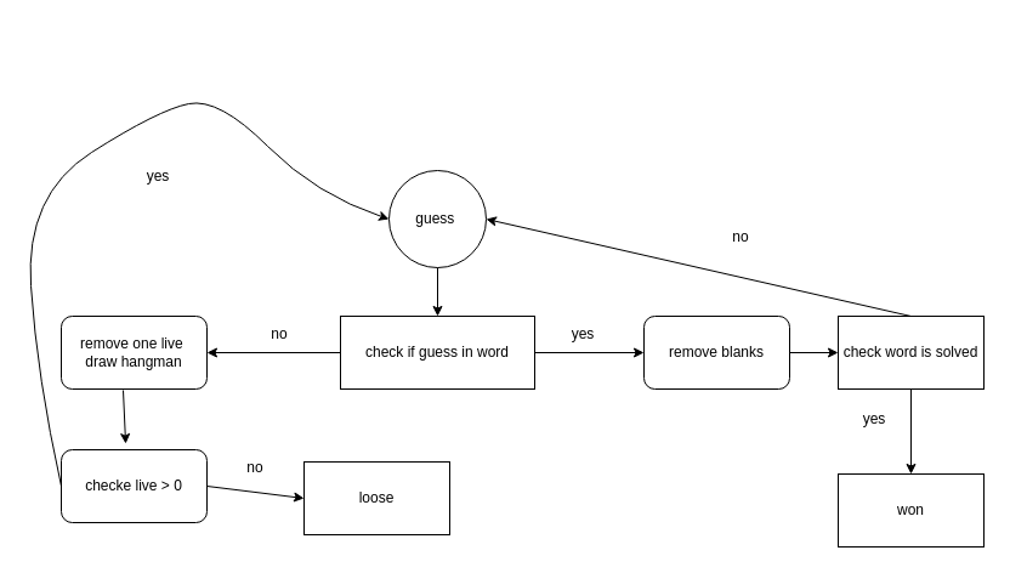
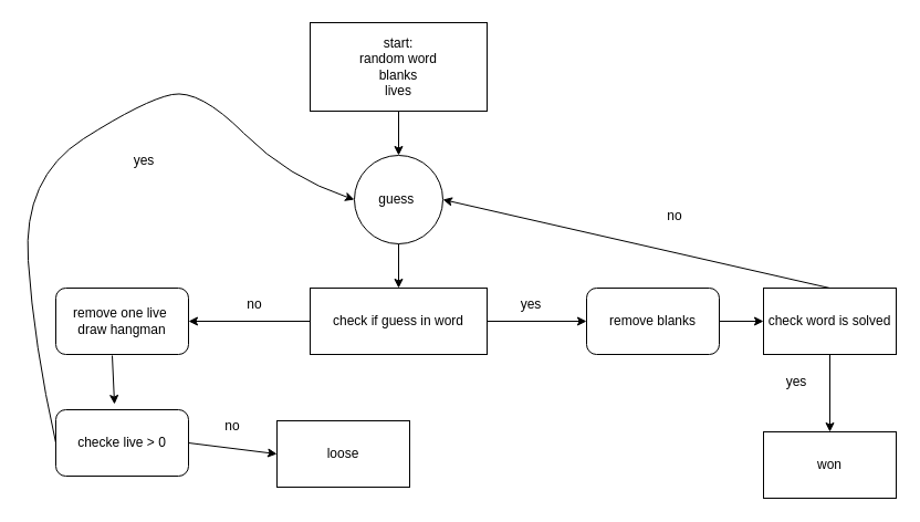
  <mxCell id="0" />
  <mxCell id="1" parent="0" />
+ <mxCell id="2" value="start:&lt;div&gt;random word&lt;/div&gt;&lt;div&gt;blanks&lt;/div&gt;&lt;div&gt;lives&lt;/div&gt;" style="rounded=0;whiteSpace=wrap;html=1;" vertex="1" parent="1"><mxGeometry x="280" y="20" width="160" height="80" as="geometry" /></mxCell>
  <mxCell id="3" value="guess&amp;nbsp;" style="ellipse;whiteSpace=wrap;html=1;aspect=fixed;" vertex="1" parent="1"><mxGeometry x="320" y="140" width="80" height="80" as="geometry" /></mxCell>
+ <mxCell id="4" value="" style="endArrow=classic;html=1;rounded=0;exitX=0.5;exitY=1;exitDx=0;exitDy=0;entryX=0.5;entryY=0;entryDx=0;entryDy=0;" edge="1" parent="1" source="2" target="3"><mxGeometry width="50" height="50" relative="1" as="geometry"><mxPoint x="390" y="390" as="sourcePoint" /><mxPoint x="440" y="340" as="targetPoint" /></mxGeometry></mxCell>
  <mxCell id="5" value="check if guess in word" style="rounded=0;whiteSpace=wrap;html=1;" vertex="1" parent="1"><mxGeometry x="280" y="260" width="160" height="60" as="geometry" /></mxCell>
  <mxCell id="6" value="" style="endArrow=classic;html=1;rounded=0;exitX=0.5;exitY=1;exitDx=0;exitDy=0;entryX=0.5;entryY=0;entryDx=0;entryDy=0;" edge="1" parent="1" source="3" target="5"><mxGeometry width="50" height="50" relative="1" as="geometry"><mxPoint x="390" y="390" as="sourcePoint" /><mxPoint x="440" y="340" as="targetPoint" /></mxGeometry></mxCell>
  <mxCell id="7" value="" style="endArrow=classic;html=1;rounded=0;exitX=1;exitY=0.5;exitDx=0;exitDy=0;" edge="1" parent="1" source="5"><mxGeometry width="50" height="50" relative="1" as="geometry"><mxPoint x="390" y="390" as="sourcePoint" /><mxPoint x="530" y="290" as="targetPoint" /></mxGeometry></mxCell>
  <mxCell id="8" value="yes" style="text;html=1;align=center;verticalAlign=middle;whiteSpace=wrap;rounded=0;" vertex="1" parent="1"><mxGeometry x="450" y="260" width="60" height="30" as="geometry" /></mxCell>
  <mxCell id="9" value="remove blanks" style="rounded=1;whiteSpace=wrap;html=1;" vertex="1" parent="1"><mxGeometry x="530" y="260" width="120" height="60" as="geometry" /></mxCell>
  <mxCell id="10" value="" style="endArrow=classic;html=1;rounded=0;exitX=1;exitY=0.5;exitDx=0;exitDy=0;entryX=0;entryY=0.5;entryDx=0;entryDy=0;" edge="1" parent="1" source="9" target="12"><mxGeometry width="50" height="50" relative="1" as="geometry"><mxPoint x="390" y="390" as="sourcePoint" /><mxPoint x="590" y="180" as="targetPoint" /></mxGeometry></mxCell>
  <mxCell id="11" value="" style="endArrow=classic;html=1;rounded=0;exitX=0;exitY=0.5;exitDx=0;exitDy=0;" edge="1" parent="1" source="5"><mxGeometry width="50" height="50" relative="1" as="geometry"><mxPoint x="390" y="390" as="sourcePoint" /><mxPoint x="170" y="290" as="targetPoint" /></mxGeometry></mxCell>
  <mxCell id="12" value="check word is solved" style="rounded=0;whiteSpace=wrap;html=1;" vertex="1" parent="1"><mxGeometry x="690" y="260" width="120" height="60" as="geometry" /></mxCell>
  <mxCell id="13" value="" style="endArrow=classic;html=1;rounded=0;exitX=0.5;exitY=0;exitDx=0;exitDy=0;entryX=1;entryY=0.5;entryDx=0;entryDy=0;" edge="1" parent="1" source="12" target="3"><mxGeometry width="50" height="50" relative="1" as="geometry"><mxPoint x="390" y="390" as="sourcePoint" /><mxPoint x="440" y="340" as="targetPoint" /></mxGeometry></mxCell>
  <mxCell id="14" value="no" style="text;html=1;align=center;verticalAlign=middle;whiteSpace=wrap;rounded=0;" vertex="1" parent="1"><mxGeometry x="580" y="180" width="60" height="30" as="geometry" /></mxCell>
  <mxCell id="15" value="" style="endArrow=classic;html=1;rounded=0;exitX=0.5;exitY=1;exitDx=0;exitDy=0;" edge="1" parent="1" source="12"><mxGeometry width="50" height="50" relative="1" as="geometry"><mxPoint x="390" y="390" as="sourcePoint" /><mxPoint x="750" y="390" as="targetPoint" /></mxGeometry></mxCell>
  <mxCell id="16" value="won" style="rounded=0;whiteSpace=wrap;html=1;" vertex="1" parent="1"><mxGeometry x="690" y="390" width="120" height="60" as="geometry" /></mxCell>
  <mxCell id="17" value="yes" style="text;html=1;align=center;verticalAlign=middle;whiteSpace=wrap;rounded=0;" vertex="1" parent="1"><mxGeometry x="690" y="330" width="60" height="30" as="geometry" /></mxCell>
  <mxCell id="18" value="no" style="text;html=1;align=center;verticalAlign=middle;whiteSpace=wrap;rounded=0;" vertex="1" parent="1"><mxGeometry x="200" y="260" width="60" height="30" as="geometry" /></mxCell>
  <mxCell id="19" value="remove one live&amp;nbsp;&lt;div&gt;draw hangman&lt;/div&gt;" style="rounded=1;whiteSpace=wrap;html=1;" vertex="1" parent="1"><mxGeometry x="50" y="260" width="120" height="60" as="geometry" /></mxCell>
  <mxCell id="20" value="checke live &amp;gt; 0" style="rounded=1;whiteSpace=wrap;html=1;" vertex="1" parent="1"><mxGeometry x="50" y="370" width="120" height="60" as="geometry" /></mxCell>
  <mxCell id="21" value="" style="endArrow=classic;html=1;rounded=0;exitX=0.425;exitY=1.017;exitDx=0;exitDy=0;exitPerimeter=0;entryX=0.442;entryY=-0.083;entryDx=0;entryDy=0;entryPerimeter=0;" edge="1" parent="1" source="19" target="20"><mxGeometry width="50" height="50" relative="1" as="geometry"><mxPoint x="390" y="390" as="sourcePoint" /><mxPoint x="440" y="340" as="targetPoint" /></mxGeometry></mxCell>
  <mxCell id="22" value="" style="curved=1;endArrow=classic;html=1;rounded=0;exitX=0;exitY=0.5;exitDx=0;exitDy=0;entryX=0;entryY=0.5;entryDx=0;entryDy=0;" edge="1" parent="1" source="20" target="3"><mxGeometry width="50" height="50" relative="1" as="geometry"><mxPoint x="390" y="390" as="sourcePoint" /><mxPoint x="440" y="340" as="targetPoint" /><Array as="points"><mxPoint x="30" y="310" /><mxPoint x="20" y="160" /><mxPoint x="130" y="90" /><mxPoint x="180" y="80" /><mxPoint x="260" y="160" /></Array></mxGeometry></mxCell>
  <mxCell id="23" value="yes" style="text;html=1;align=center;verticalAlign=middle;whiteSpace=wrap;rounded=0;" vertex="1" parent="1"><mxGeometry x="100" y="130" width="60" height="30" as="geometry" /></mxCell>
  <mxCell id="24" value="loose" style="rounded=0;whiteSpace=wrap;html=1;" vertex="1" parent="1"><mxGeometry x="250" y="380" width="120" height="60" as="geometry" /></mxCell>
  <mxCell id="25" value="" style="endArrow=classic;html=1;rounded=0;exitX=1;exitY=0.5;exitDx=0;exitDy=0;entryX=0;entryY=0.5;entryDx=0;entryDy=0;" edge="1" parent="1" source="20" target="24"><mxGeometry width="50" height="50" relative="1" as="geometry"><mxPoint x="390" y="390" as="sourcePoint" /><mxPoint x="440" y="340" as="targetPoint" /></mxGeometry></mxCell>
  <mxCell id="26" value="no" style="text;html=1;align=center;verticalAlign=middle;whiteSpace=wrap;rounded=0;" vertex="1" parent="1"><mxGeometry x="180" y="370" width="60" height="30" as="geometry" /></mxCell>
